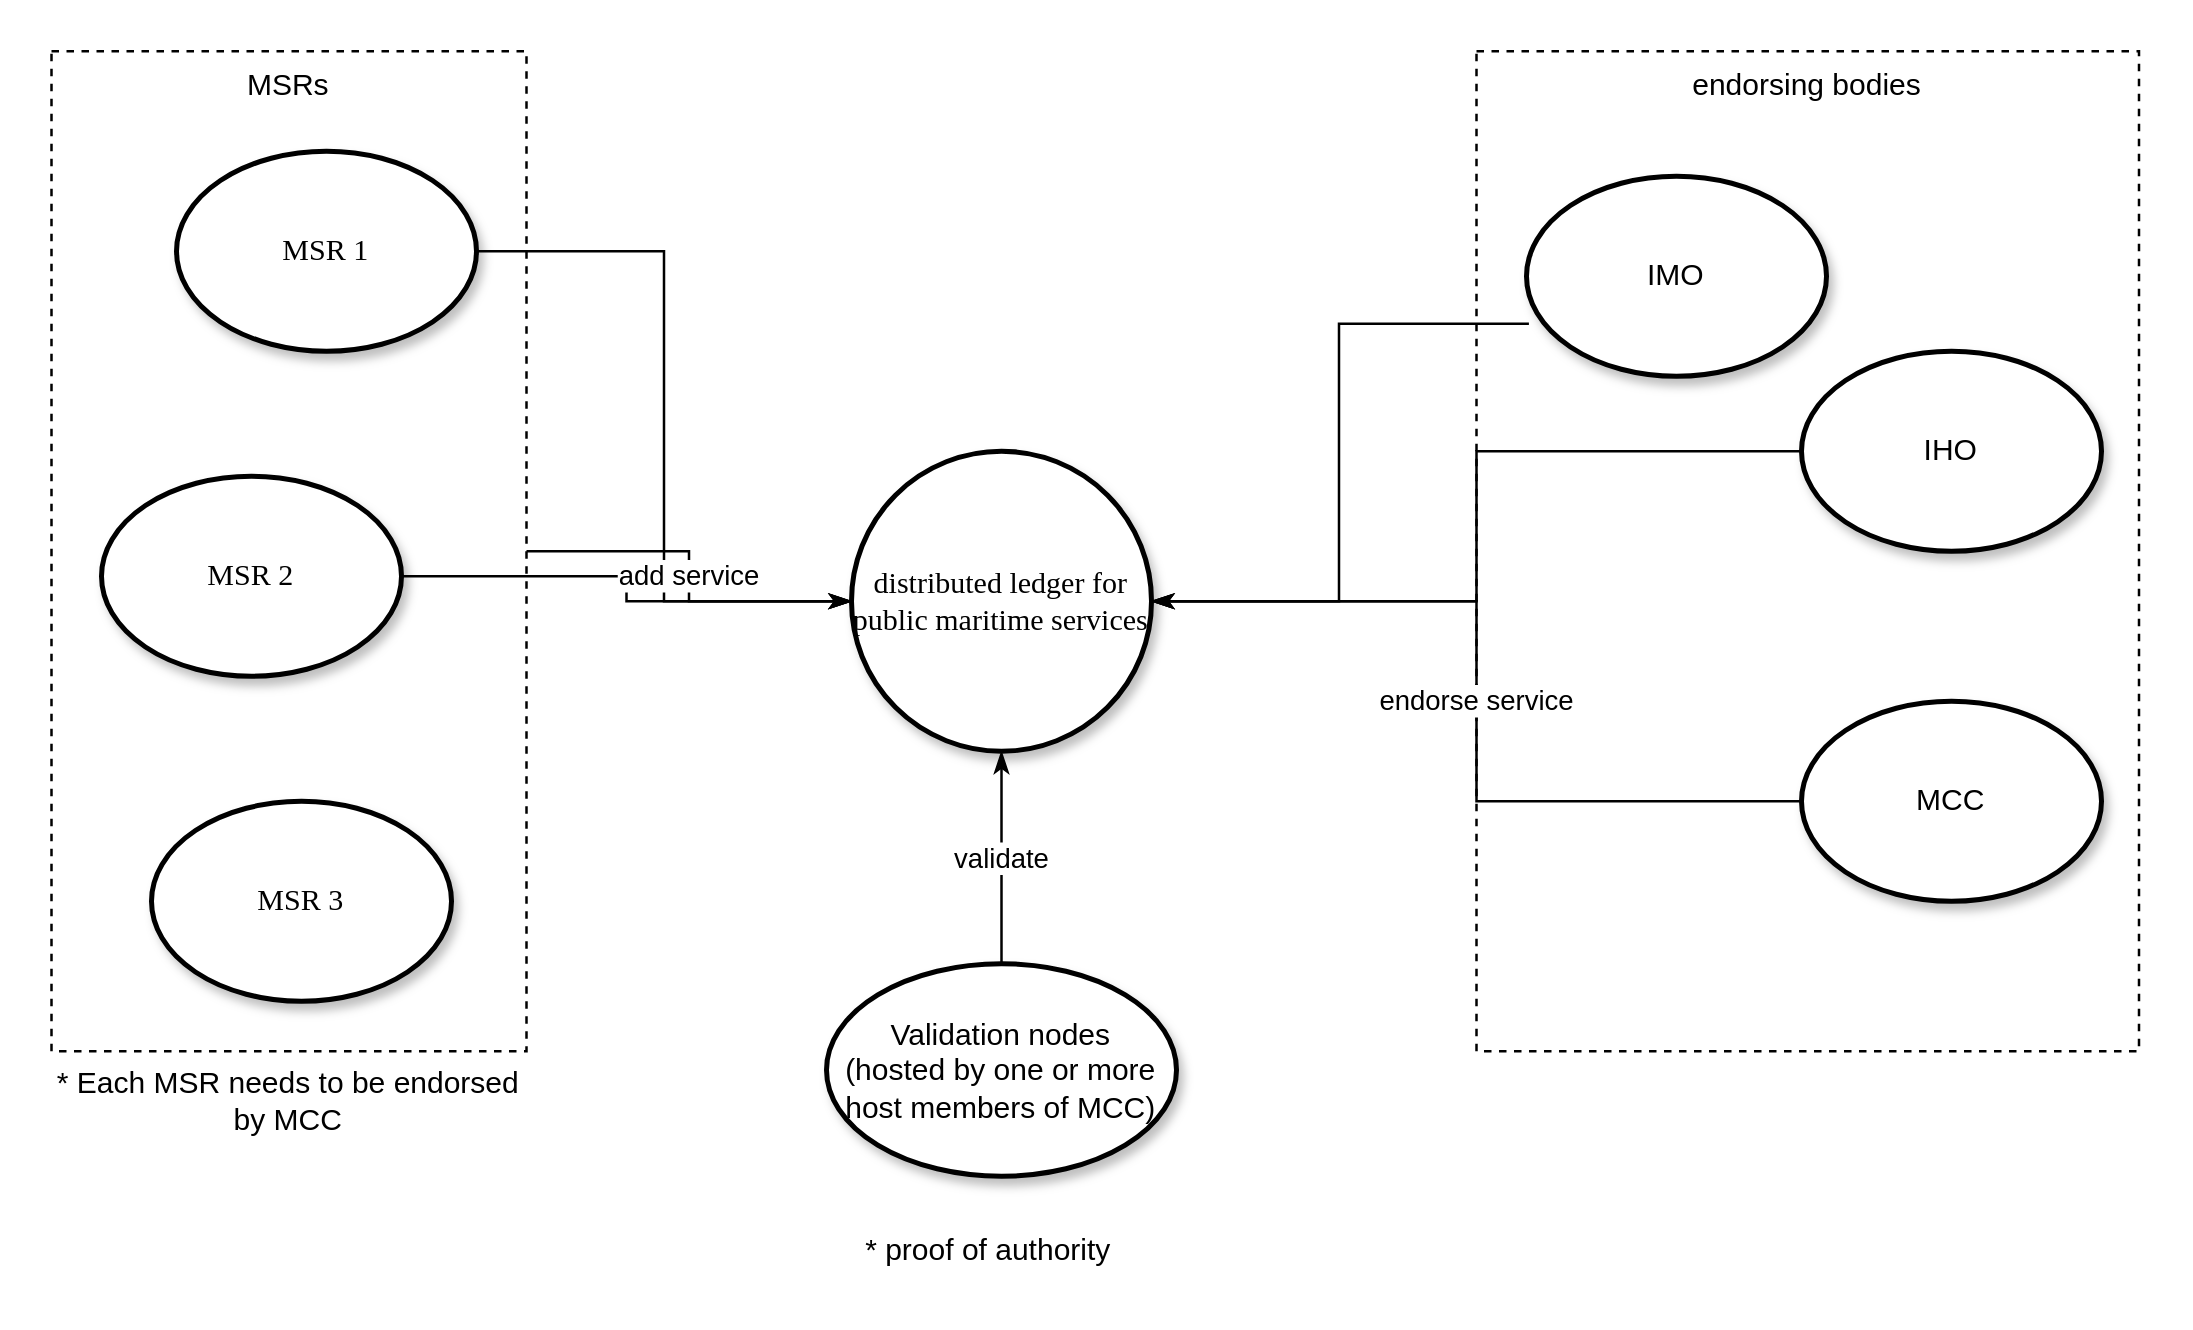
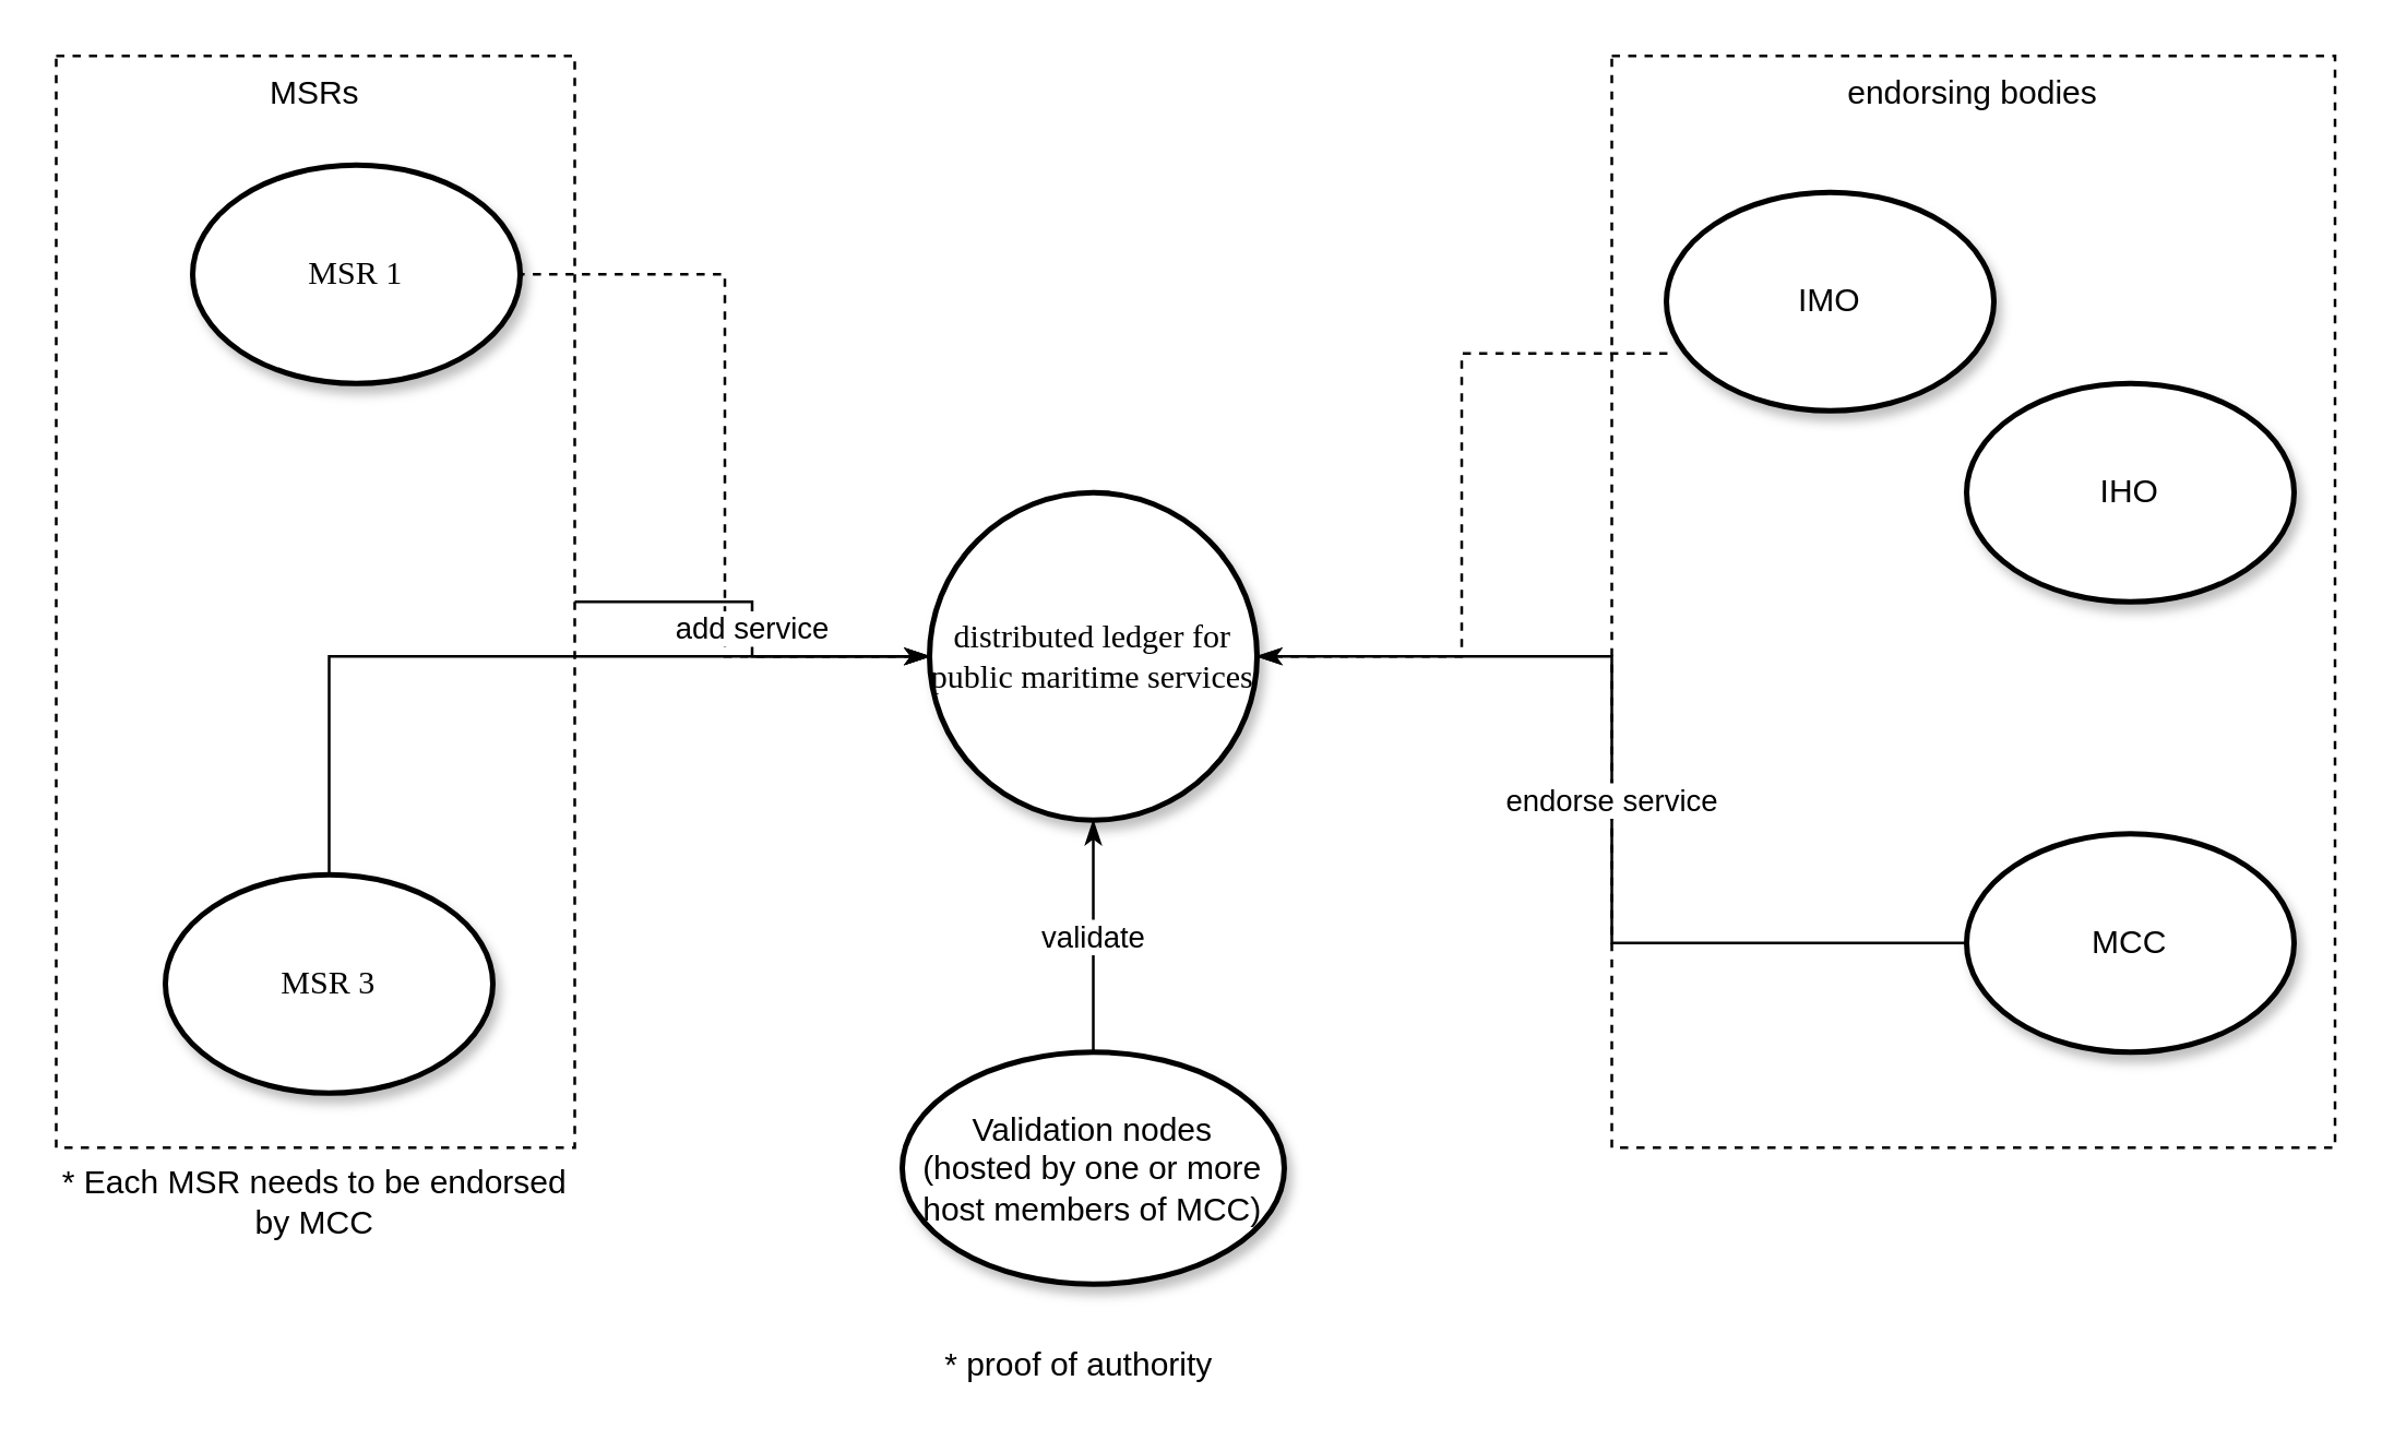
  <mxCell id="0" />
  <mxCell id="1" parent="0" />
  <mxCell id="2" value="endorsing bodies" style="rounded=0;whiteSpace=wrap;html=1;dashed=1;verticalAlign=top;" vertex="1" parent="1"><mxGeometry x="590" y="20" width="265" height="400" as="geometry" /></mxCell>
  <mxCell id="3" value="MSRs" style="rounded=0;whiteSpace=wrap;html=1;dashed=1;verticalAlign=top;" vertex="1" parent="1"><mxGeometry x="20" y="20" width="190" height="400" as="geometry" /></mxCell>
  <mxCell id="4" value="MSR 1" style="ellipse;whiteSpace=wrap;html=1;rounded=1;shadow=1;comic=0;labelBackgroundColor=none;strokeWidth=2;fontFamily=Verdana;fontSize=12;align=center;" vertex="1" parent="1"><mxGeometry x="70" y="60" width="120" height="80" as="geometry" /></mxCell>
- <mxCell id="5" value="&lt;span&gt;MSR 2&lt;/span&gt;" style="ellipse;whiteSpace=wrap;html=1;rounded=1;shadow=1;comic=0;labelBackgroundColor=none;strokeWidth=2;fontFamily=Verdana;fontSize=12;align=center;" vertex="1" parent="1"><mxGeometry x="40" y="190" width="120" height="80" as="geometry" /></mxCell>
  <mxCell id="6" value="validate" style="edgeStyle=orthogonalEdgeStyle;rounded=0;orthogonalLoop=1;jettySize=auto;html=1;startArrow=classicThin;startFill=1;endArrow=none;endFill=0;" edge="1" parent="1" source="13" target="15"><mxGeometry relative="1" as="geometry" /></mxCell>
- <mxCell id="7" style="edgeStyle=orthogonalEdgeStyle;rounded=0;orthogonalLoop=1;jettySize=auto;html=1;entryX=0.008;entryY=0.738;entryDx=0;entryDy=0;entryPerimeter=0;startArrow=classicThin;startFill=1;endArrow=none;endFill=0;" edge="1" parent="1" source="13" target="16"><mxGeometry relative="1" as="geometry" /></mxCell>
- <mxCell id="8" style="edgeStyle=orthogonalEdgeStyle;rounded=0;orthogonalLoop=1;jettySize=auto;html=1;startArrow=classicThin;startFill=1;endArrow=none;endFill=0;" edge="1" parent="1" source="13" target="18"><mxGeometry relative="1" as="geometry" /></mxCell>
+ <mxCell id="7" style="edgeStyle=orthogonalEdgeStyle;rounded=0;orthogonalLoop=1;jettySize=auto;html=1;entryX=0.008;entryY=0.738;entryDx=0;entryDy=0;entryPerimeter=0;startArrow=classicThin;startFill=1;endArrow=none;endFill=0;dashed=1;" edge="1" parent="1" source="13" target="16"><mxGeometry relative="1" as="geometry" /></mxCell>
+ <mxCell id="8" style="edgeStyle=orthogonalEdgeStyle;rounded=0;orthogonalLoop=1;jettySize=auto;html=1;startArrow=classicThin;startFill=1;endArrow=none;endFill=0;" edge="1" parent="1" source="13" target="14"><mxGeometry relative="1" as="geometry" /></mxCell>
  <mxCell id="9" value="endorse service" style="edgeStyle=orthogonalEdgeStyle;rounded=0;orthogonalLoop=1;jettySize=auto;html=1;entryX=0;entryY=0.5;entryDx=0;entryDy=0;startArrow=classicThin;startFill=1;endArrow=none;endFill=0;" edge="1" parent="1" source="13" target="17"><mxGeometry relative="1" as="geometry" /></mxCell>
- <mxCell id="10" style="edgeStyle=orthogonalEdgeStyle;rounded=0;orthogonalLoop=1;jettySize=auto;html=1;startArrow=classicThin;startFill=1;endArrow=none;endFill=0;" edge="1" parent="1" source="13" target="5"><mxGeometry relative="1" as="geometry" /></mxCell>
- <mxCell id="11" style="edgeStyle=orthogonalEdgeStyle;rounded=0;orthogonalLoop=1;jettySize=auto;html=1;entryX=1;entryY=0.5;entryDx=0;entryDy=0;startArrow=classicThin;startFill=1;endArrow=none;endFill=0;" edge="1" parent="1" source="13" target="4"><mxGeometry relative="1" as="geometry" /></mxCell>
+ <mxCell id="11" style="edgeStyle=orthogonalEdgeStyle;rounded=0;orthogonalLoop=1;jettySize=auto;html=1;entryX=1;entryY=0.5;entryDx=0;entryDy=0;startArrow=classicThin;startFill=1;endArrow=none;endFill=0;dashed=1;" edge="1" parent="1" source="13" target="4"><mxGeometry relative="1" as="geometry" /></mxCell>
  <mxCell id="12" value="add service" style="edgeStyle=orthogonalEdgeStyle;rounded=0;orthogonalLoop=1;jettySize=auto;html=1;startArrow=classicThin;startFill=1;endArrow=none;endFill=0;" edge="1" parent="1" source="13" target="3"><mxGeometry relative="1" as="geometry" /></mxCell>
  <mxCell id="13" value="distributed ledger for public maritime services" style="ellipse;whiteSpace=wrap;html=1;rounded=1;shadow=1;comic=0;labelBackgroundColor=none;strokeWidth=2;fontFamily=Verdana;fontSize=12;align=center;" vertex="1" parent="1"><mxGeometry x="340" y="180" width="120" height="120" as="geometry" /></mxCell>
  <mxCell id="14" value="&lt;span&gt;MSR 3&lt;/span&gt;" style="ellipse;whiteSpace=wrap;html=1;rounded=1;shadow=1;comic=0;labelBackgroundColor=none;strokeWidth=2;fontFamily=Verdana;fontSize=12;align=center;" vertex="1" parent="1"><mxGeometry x="60" y="320" width="120" height="80" as="geometry" /></mxCell>
  <mxCell id="15" value="&lt;span style=&quot;font-family: &amp;#34;helvetica&amp;#34;&quot;&gt;Validation nodes&lt;/span&gt;&lt;br style=&quot;font-family: &amp;#34;helvetica&amp;#34;&quot;&gt;&lt;span style=&quot;font-family: &amp;#34;helvetica&amp;#34;&quot;&gt;(hosted by one or more host members of MCC)&lt;/span&gt;" style="ellipse;whiteSpace=wrap;html=1;rounded=1;shadow=1;comic=0;labelBackgroundColor=none;strokeWidth=2;fontFamily=Verdana;fontSize=12;align=center;" vertex="1" parent="1"><mxGeometry x="330" y="385" width="140" height="85" as="geometry" /></mxCell>
  <mxCell id="16" value="&lt;font face=&quot;helvetica&quot;&gt;IMO&lt;/font&gt;" style="ellipse;whiteSpace=wrap;html=1;rounded=1;shadow=1;comic=0;labelBackgroundColor=none;strokeWidth=2;fontFamily=Verdana;fontSize=12;align=center;" vertex="1" parent="1"><mxGeometry x="610" y="70" width="120" height="80" as="geometry" /></mxCell>
- <mxCell id="17" value="&lt;font face=&quot;helvetica&quot;&gt;MCC&lt;/font&gt;" style="ellipse;whiteSpace=wrap;html=1;rounded=1;shadow=1;comic=0;labelBackgroundColor=none;strokeWidth=2;fontFamily=Verdana;fontSize=12;align=center;" vertex="1" parent="1"><mxGeometry x="720" y="280" width="120" height="80" as="geometry" /></mxCell>
+ <mxCell id="17" value="&lt;font face=&quot;helvetica&quot;&gt;MCC&lt;/font&gt;" style="ellipse;whiteSpace=wrap;html=1;rounded=1;shadow=1;comic=0;labelBackgroundColor=none;strokeWidth=2;fontFamily=Verdana;fontSize=12;align=center;" vertex="1" parent="1"><mxGeometry x="720" y="305" width="120" height="80" as="geometry" /></mxCell>
  <mxCell id="18" value="&lt;font face=&quot;helvetica&quot;&gt;IHO&lt;/font&gt;" style="ellipse;whiteSpace=wrap;html=1;rounded=1;shadow=1;comic=0;labelBackgroundColor=none;strokeWidth=2;fontFamily=Verdana;fontSize=12;align=center;" vertex="1" parent="1"><mxGeometry x="720" y="140" width="120" height="80" as="geometry" /></mxCell>
  <mxCell id="19" value="* Each MSR needs to be endorsed by MCC" style="text;html=1;strokeColor=none;fillColor=none;align=center;verticalAlign=middle;whiteSpace=wrap;rounded=0;" vertex="1" parent="1"><mxGeometry x="20" y="430" width="190" height="20" as="geometry" /></mxCell>
  <mxCell id="20" value="* proof of authority" style="text;html=1;strokeColor=none;fillColor=none;align=center;verticalAlign=middle;whiteSpace=wrap;rounded=0;" vertex="1" parent="1"><mxGeometry x="300" y="490" width="190" height="20" as="geometry" /></mxCell>
